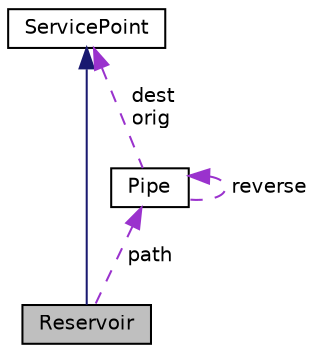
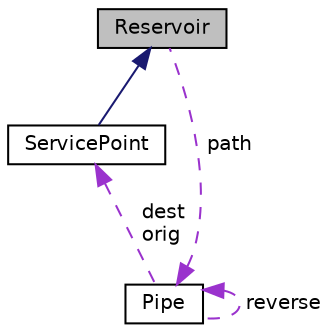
  digraph {
    node [color=black fillcolor=white fontname=Helvetica fontsize=10 shape=record style=filled]
    edge [color=darkorchid3 dir=back fontname=Helvetica fontsize=10 labelfontname=Helvetica labelfontsize=10 style=dashed]
    n1 [fillcolor=grey75 fontcolor=black height=0.2 label=Reservoir width=0.4]
    n2 [height=0.2 label=ServicePoint width=0.4]
    n3 [height=0.2 label=Pipe width=0.4]
-   n2 -> n1 [color=midnightblue style=solid]
+   n1 -> n2 [color=midnightblue style=solid]
    n2 -> n3 [label=" dest\norig"]
    n3 -> n1 [label=" path"]
    n3 -> n3 [label=" reverse"]
  }
